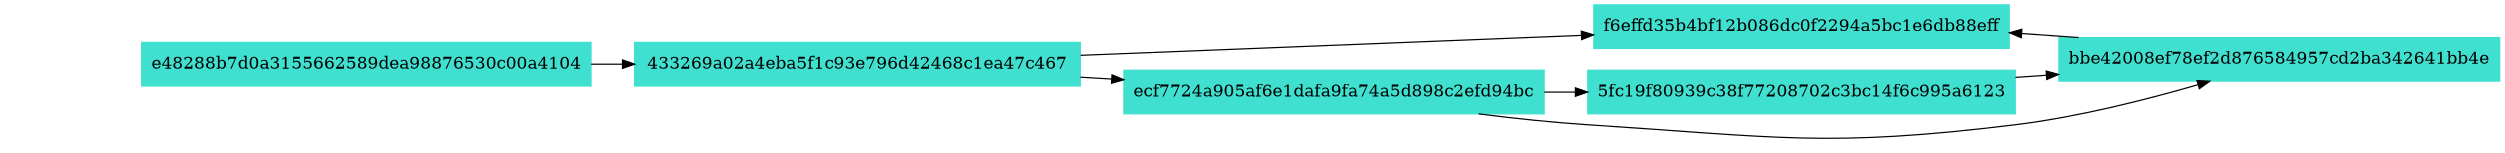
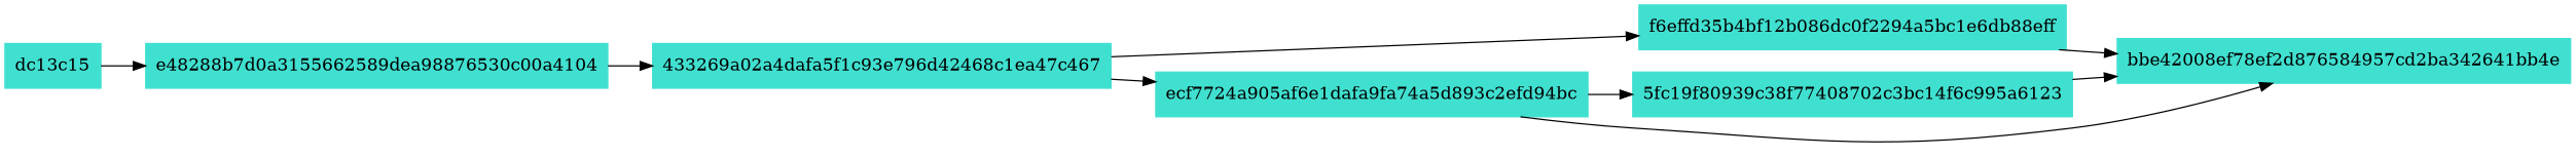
  digraph {
    rankdir=LR
    node [color="#40e0d0" shape=box style=filled]
    edge [color="#000000"]
+   n1 [label=dc13c15]
    n2 [label=e48288b7d0a3155662589dea98876530c00a4104]
-   n3 [label="433269a02a4eba5f1c93e796d42468c1ea47c467"]
-   n4 [label="5fc19f80939c38f77208702c3bc14f6c995a6123"]
+   n3 [label="433269a02a4dafa5f1c93e796d42468c1ea47c467"]
+   n4 [label="5fc19f80939c38f77408702c3bc14f6c995a6123"]
    n5 [label=bbe42008ef78ef2d876584957cd2ba342641bb4e]
    n6 [label=f6effd35b4bf12b086dc0f2294a5bc1e6db88eff]
-   n7 [label=ecf7724a905af6e1dafa9fa74a5d898c2efd94bc]
+   n7 [label=ecf7724a905af6e1dafa9fa74a5d893c2efd94bc]
+   n1 -> n2
    n2 -> n3
    n3 -> n6
    n3 -> n7
    n4 -> n5
-   n5 -> n6
+   n6 -> n5
    n7 -> n4
    n7 -> n5
  }
